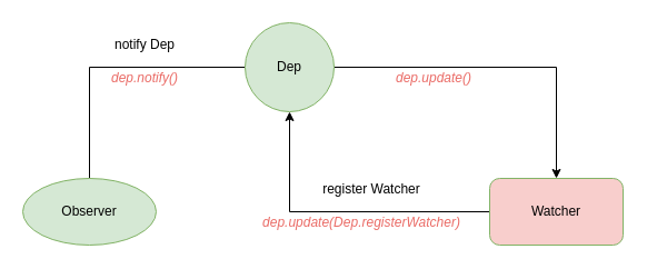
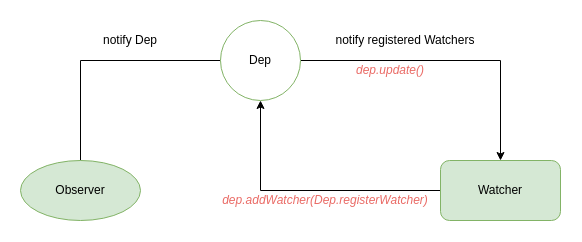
  <mxCell id="0" />
  <mxCell id="1" parent="0" />
  <mxCell id="2" value="" style="edgeStyle=orthogonalEdgeStyle;rounded=0;orthogonalLoop=1;jettySize=auto;html=1;entryX=0;entryY=0.5;entryDx=0;entryDy=0;exitX=0.5;exitY=0;exitDx=0;exitDy=0;endArrow=none;" edge="1" parent="1" source="3" target="5"><mxGeometry relative="1" as="geometry" /></mxCell>
  <mxCell id="3" value="Observer" style="ellipse;whiteSpace=wrap;html=1;fillColor=#d5e8d4;strokeColor=#82b366;" vertex="1" parent="1"><mxGeometry x="20" y="160" width="120" height="60" as="geometry" /></mxCell>
  <mxCell id="4" value="" style="edgeStyle=orthogonalEdgeStyle;rounded=0;orthogonalLoop=1;jettySize=auto;html=1;entryX=0.5;entryY=0;entryDx=0;entryDy=0;" edge="1" parent="1" source="5" target="7"><mxGeometry relative="1" as="geometry"><mxPoint x="380" y="60" as="targetPoint" /></mxGeometry></mxCell>
- <mxCell id="5" value="Dep" style="ellipse;whiteSpace=wrap;html=1;aspect=fixed;fillColor=#d5e8d4;strokeColor=#82b366;" vertex="1" parent="1"><mxGeometry x="220" y="20" width="80" height="80" as="geometry" /></mxCell>
+ <mxCell id="5" value="Dep" style="ellipse;whiteSpace=wrap;html=1;aspect=fixed;fillColor=#ffffff;strokeColor=#82b366;" vertex="1" parent="1"><mxGeometry x="220" y="20" width="80" height="80" as="geometry" /></mxCell>
  <mxCell id="6" value="" style="edgeStyle=orthogonalEdgeStyle;rounded=0;orthogonalLoop=1;jettySize=auto;html=1;entryX=0.5;entryY=1;entryDx=0;entryDy=0;" edge="1" parent="1" source="7" target="5"><mxGeometry relative="1" as="geometry"><mxPoint x="320" y="190" as="targetPoint" /></mxGeometry></mxCell>
- <mxCell id="7" value="Watcher" style="rounded=1;whiteSpace=wrap;html=1;fillColor=#f8cecc;strokeColor=#82b366;" vertex="1" parent="1"><mxGeometry x="440" y="160" width="120" height="60" as="geometry" /></mxCell>
+ <mxCell id="7" value="Watcher" style="rounded=1;whiteSpace=wrap;html=1;fillColor=#d5e8d4;strokeColor=#82b366;" vertex="1" parent="1"><mxGeometry x="440" y="160" width="120" height="60" as="geometry" /></mxCell>
  <mxCell id="8" value="notify Dep" style="text;html=1;strokeColor=none;fillColor=none;align=center;verticalAlign=middle;whiteSpace=wrap;rounded=0;" vertex="1" parent="1"><mxGeometry x="80" y="30" width="100" height="20" as="geometry" /></mxCell>
- <mxCell id="9" value="&lt;i&gt;dep.notify()&lt;/i&gt;" style="text;html=1;strokeColor=none;fillColor=none;align=center;verticalAlign=middle;whiteSpace=wrap;rounded=0;fontColor=#EA6B66;" vertex="1" parent="1"><mxGeometry x="90" y="60" width="80" height="20" as="geometry" /></mxCell>
  <mxCell id="10" value="&lt;i&gt;dep.update()&lt;/i&gt;" style="text;html=1;strokeColor=none;fillColor=none;align=center;verticalAlign=middle;whiteSpace=wrap;rounded=0;fontColor=#EA6B66;" vertex="1" parent="1"><mxGeometry x="340" y="60" width="100" height="20" as="geometry" /></mxCell>
- <mxCell id="12" value="register Watcher" style="text;html=1;strokeColor=none;fillColor=none;align=center;verticalAlign=middle;whiteSpace=wrap;rounded=0;" vertex="1" parent="1"><mxGeometry x="284" y="160" width="100" height="20" as="geometry" /></mxCell>
- <mxCell id="13" value="&lt;i&gt;dep.update(Dep.registerWatcher)&lt;/i&gt;" style="text;html=1;strokeColor=none;fillColor=none;align=center;verticalAlign=middle;whiteSpace=wrap;rounded=0;fontColor=#EA6B66;" vertex="1" parent="1"><mxGeometry x="220" y="190" width="210" height="20" as="geometry" /></mxCell>
+ <mxCell id="11" value="notify registered Watchers" style="text;html=1;strokeColor=none;fillColor=none;align=center;verticalAlign=middle;whiteSpace=wrap;rounded=0;" vertex="1" parent="1"><mxGeometry x="320" y="30" width="170" height="20" as="geometry" /></mxCell>
+ <mxCell id="13" value="&lt;i&gt;dep.addWatcher(Dep.registerWatcher)&lt;/i&gt;" style="text;html=1;strokeColor=none;fillColor=none;align=center;verticalAlign=middle;whiteSpace=wrap;rounded=0;fontColor=#EA6B66;" vertex="1" parent="1"><mxGeometry x="220" y="190" width="210" height="20" as="geometry" /></mxCell>
